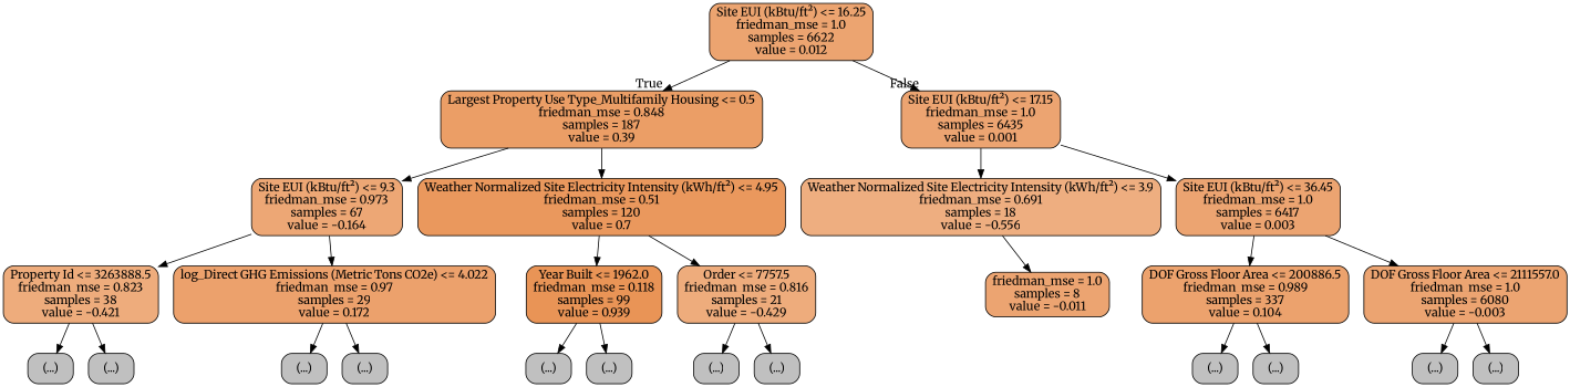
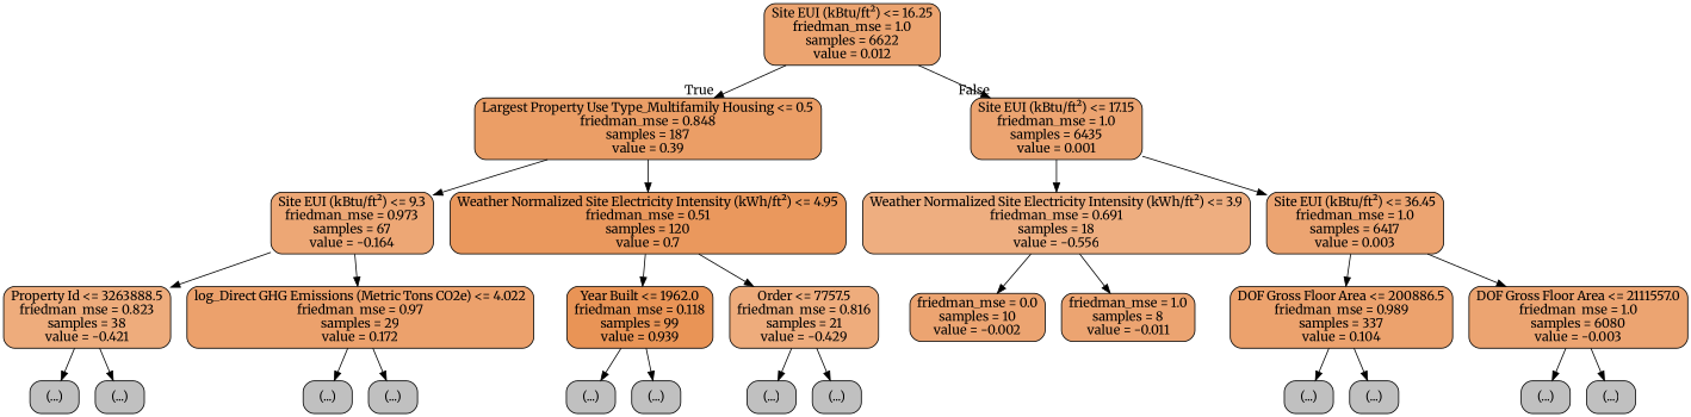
  digraph {
    fontname=Merriweather
    node [color=black fillcolor="#C0C0C0" fontname=Merriweather shape=box style="filled, rounded"]
    edge [fontname=Merriweather]
    n1 [fillcolor="#e58139b8" label="Site EUI (kBtu/ft²) <= 16.25\nfriedman_mse = 1.0\nsamples = 6622\nvalue = 0.012"]
    n2 [fillcolor="#e58139c5" label="Largest Property Use Type_Multifamily Housing <= 0.5\nfriedman_mse = 0.848\nsamples = 187\nvalue = 0.39"]
    n3 [fillcolor="#e58139b7" label="Site EUI (kBtu/ft²) <= 17.15\nfriedman_mse = 1.0\nsamples = 6435\nvalue = 0.001"]
    n4 [fillcolor="#e58139b1" label="Site EUI (kBtu/ft²) <= 9.3\nfriedman_mse = 0.973\nsamples = 67\nvalue = -0.164"]
    n5 [fillcolor="#e58139d0" label="Weather Normalized Site Electricity Intensity (kWh/ft²) <= 4.95\nfriedman_mse = 0.51\nsamples = 120\nvalue = 0.7"]
    n6 [fillcolor="#e58139a8" label="Property Id <= 3263888.5\nfriedman_mse = 0.823\nsamples = 38\nvalue = -0.421"]
    n7 [fillcolor="#e58139bd" label="log_Direct GHG Emissions (Metric Tons CO2e) <= 4.022\nfriedman_mse = 0.97\nsamples = 29\nvalue = 0.172"]
    n8 [label="(...)"]
    n9 [label="(...)"]
    n10 [label="(...)"]
    n11 [label="(...)"]
    n12 [fillcolor="#e58139d9" label="Year Built <= 1962.0\nfriedman_mse = 0.118\nsamples = 99\nvalue = 0.939"]
    n13 [fillcolor="#e58139a8" label="Order <= 7757.5\nfriedman_mse = 0.816\nsamples = 21\nvalue = -0.429"]
    n14 [label="(...)"]
    n15 [label="(...)"]
    n16 [label="(...)"]
    n17 [label="(...)"]
    n18 [fillcolor="#e58139a3" label="Weather Normalized Site Electricity Intensity (kWh/ft²) <= 3.9\nfriedman_mse = 0.691\nsamples = 18\nvalue = -0.556"]
    n19 [fillcolor="#e58139b7" label="Site EUI (kBtu/ft²) <= 36.45\nfriedman_mse = 1.0\nsamples = 6417\nvalue = 0.003"]
+   n20 [fillcolor="#e58139b7" label="friedman_mse = 0.0\nsamples = 10\nvalue = -0.002"]
    n21 [fillcolor="#e58139b7" label="friedman_mse = 1.0\nsamples = 8\nvalue = -0.011"]
    n22 [fillcolor="#e58139bb" label="DOF Gross Floor Area <= 200886.5\nfriedman_mse = 0.989\nsamples = 337\nvalue = 0.104"]
    n23 [fillcolor="#e58139b7" label="DOF Gross Floor Area <= 2111557.0\nfriedman_mse = 1.0\nsamples = 6080\nvalue = -0.003"]
    n24 [label="(...)"]
    n25 [label="(...)"]
    n26 [label="(...)"]
    n27 [label="(...)"]
    n1 -> n2 [headlabel=True labelangle=45 labeldistance=2.5]
    n1 -> n3 [headlabel=False labelangle=-45 labeldistance=2.5]
    n2 -> n4
    n2 -> n5
    n3 -> n18
    n3 -> n19
    n4 -> n6
    n4 -> n7
    n5 -> n12
    n5 -> n13
    n6 -> n8
    n6 -> n9
    n7 -> n10
    n7 -> n11
    n12 -> n14
    n12 -> n15
    n13 -> n16
    n13 -> n17
+   n18 -> n20
    n18 -> n21
    n19 -> n22
    n19 -> n23
    n22 -> n24
    n22 -> n25
    n23 -> n26
    n23 -> n27
  }
